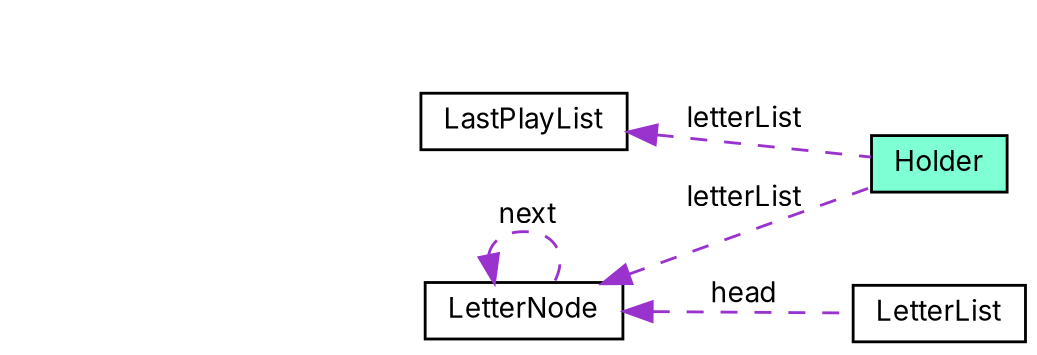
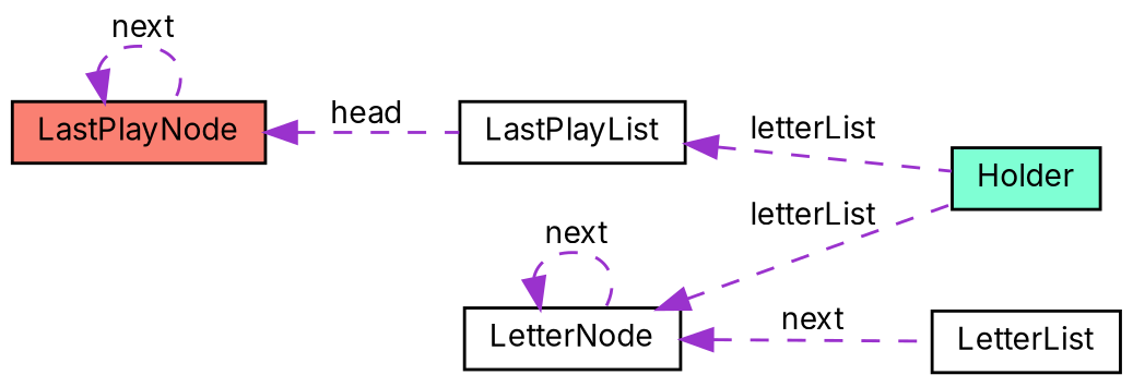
  digraph {
    fontname=Inter
    rankdir=LR
    node [color=black fillcolor=white fontname=Inter fontsize=10 shape=record style=filled]
    edge [color=darkorchid3 dir=back fontname=Inter fontsize=10 labelfontname=Helvetica labelfontsize=10 style=dashed]
    n1 [fillcolor=aquamarine fontcolor=black height=0.2 label=Holder width=0.4]
    n2 [height=0.2 label=LastPlayList width=0.4]
+   n3 [fillcolor=salmon height=0.2 label=LastPlayNode width=0.4]
    n4 [height=0.2 label=LetterList width=0.4]
    n5 [height=0.2 label=LetterNode width=0.4]
    n2 -> n1 [label=" letterList"]
+   n3 -> n2 [label=" head"]
+   n3 -> n3 [label=" next"]
    n5 -> n1 [label=" letterList"]
-   n5 -> n4 [label=" head"]
+   n5 -> n4 [label=" next"]
    n5 -> n5 [label=" next"]
  }
